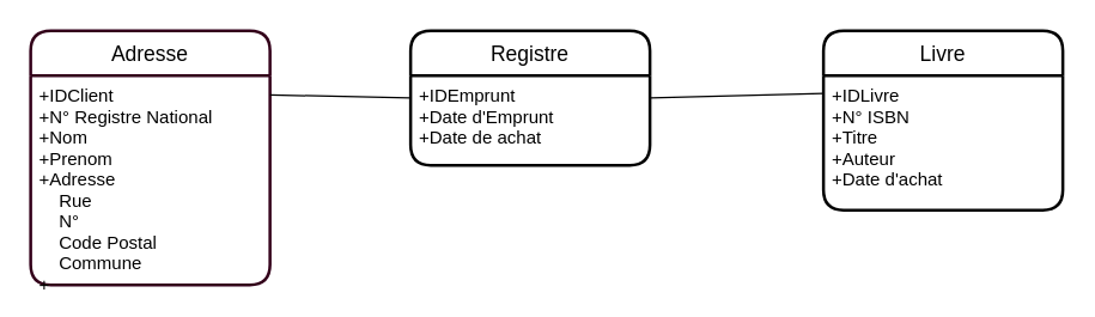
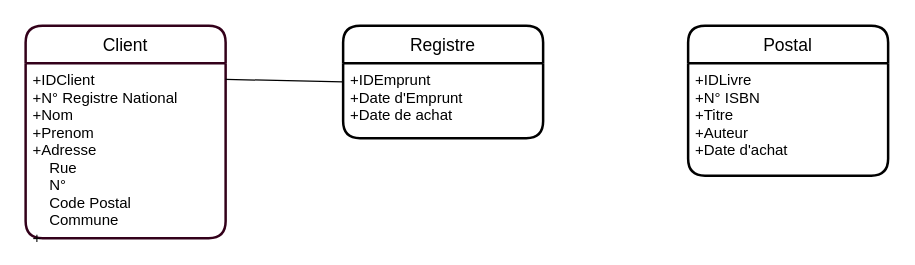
  <mxCell id="0" />
  <mxCell id="1" parent="0" />
- <mxCell id="2" value="Adresse" style="swimlane;childLayout=stackLayout;horizontal=1;startSize=30;horizontalStack=0;rounded=1;fontSize=14;fontStyle=0;strokeWidth=2;resizeParent=0;resizeLast=1;shadow=0;dashed=0;align=center;strokeColor=#33001A;" vertex="1" parent="1"><mxGeometry x="20" y="20" width="160" height="170" as="geometry" /></mxCell>
+ <mxCell id="2" value="Client" style="swimlane;childLayout=stackLayout;horizontal=1;startSize=30;horizontalStack=0;rounded=1;fontSize=14;fontStyle=0;strokeWidth=2;resizeParent=0;resizeLast=1;shadow=0;dashed=0;align=center;strokeColor=#33001A;" vertex="1" parent="1"><mxGeometry x="20" y="20" width="160" height="170" as="geometry" /></mxCell>
  <mxCell id="3" value="+IDClient&#10;+N° Registre National&#10;+Nom&#10;+Prenom&#10;+Adresse&#10;    Rue&#10;    N°&#10;    Code Postal&#10;    Commune&#10;+" style="align=left;strokeColor=none;fillColor=none;spacingLeft=4;fontSize=12;verticalAlign=top;resizable=0;rotatable=0;part=1;fontStyle=0" vertex="1" parent="2"><mxGeometry y="30" width="160" height="140" as="geometry" /></mxCell>
- <mxCell id="4" value="Livre" style="swimlane;childLayout=stackLayout;horizontal=1;startSize=30;horizontalStack=0;rounded=1;fontSize=14;fontStyle=0;strokeWidth=2;resizeParent=0;resizeLast=1;shadow=0;dashed=0;align=center;" vertex="1" parent="1"><mxGeometry x="550" y="20" width="160" height="120" as="geometry" /></mxCell>
+ <mxCell id="4" value="Postal" style="swimlane;childLayout=stackLayout;horizontal=1;startSize=30;horizontalStack=0;rounded=1;fontSize=14;fontStyle=0;strokeWidth=2;resizeParent=0;resizeLast=1;shadow=0;dashed=0;align=center;" vertex="1" parent="1"><mxGeometry x="550" y="20" width="160" height="120" as="geometry" /></mxCell>
  <mxCell id="5" value="+IDLivre&#10;+N° ISBN&#10;+Titre&#10;+Auteur&#10;+Date d'achat" style="align=left;strokeColor=none;fillColor=none;spacingLeft=4;fontSize=12;verticalAlign=top;resizable=0;rotatable=0;part=1;" vertex="1" parent="4"><mxGeometry y="30" width="160" height="90" as="geometry" /></mxCell>
  <mxCell id="6" value="Registre" style="swimlane;childLayout=stackLayout;horizontal=1;startSize=30;horizontalStack=0;rounded=1;fontSize=14;fontStyle=0;strokeWidth=2;resizeParent=0;resizeLast=1;shadow=0;dashed=0;align=center;" vertex="1" parent="1"><mxGeometry x="274" y="20" width="160" height="90" as="geometry" /></mxCell>
  <mxCell id="7" value="+IDEmprunt&#10;+Date d'Emprunt&#10;+Date de achat&#10;&#10;" style="align=left;strokeColor=none;fillColor=none;spacingLeft=4;fontSize=12;verticalAlign=top;resizable=0;rotatable=0;part=1;" vertex="1" parent="6"><mxGeometry y="30" width="160" height="60" as="geometry" /></mxCell>
  <mxCell id="8" value="" style="endArrow=none;html=1;rounded=0;entryX=0;entryY=0.25;entryDx=0;entryDy=0;exitX=1;exitY=0.093;exitDx=0;exitDy=0;exitPerimeter=0;" edge="1" parent="1" source="3" target="7"><mxGeometry relative="1" as="geometry"><mxPoint x="180" y="-50" as="sourcePoint" /><mxPoint x="270.96" y="-135.76" as="targetPoint" /></mxGeometry></mxCell>
- <mxCell id="9" value="" style="endArrow=none;html=1;rounded=0;entryX=0;entryY=0.133;entryDx=0;entryDy=0;entryPerimeter=0;exitX=1;exitY=0.25;exitDx=0;exitDy=0;" edge="1" parent="1" source="7" target="5"><mxGeometry relative="1" as="geometry"><mxPoint x="440" y="50" as="sourcePoint" /><mxPoint x="430" y="150" as="targetPoint" /></mxGeometry></mxCell>
